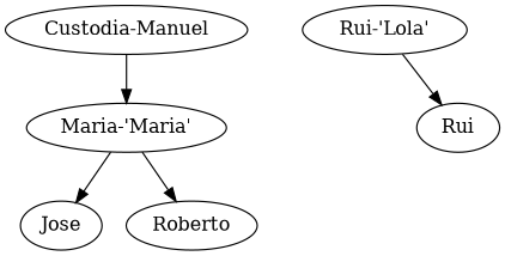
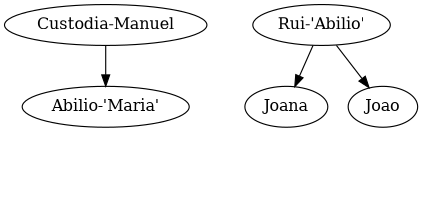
  digraph {
    "Custodia-Manuel"
-   "Abilio-'Maria'" [label="Maria-'Maria'"]
-   Jose
-   Roberto
-   "Rui-'Lola'"
-   Joao [label=Rui]
+   "Abilio-'Maria'"
+   "Rui-'Lola'" [label="Rui-'Abilio'"]
+   Joana
+   Joao
    "Custodia-Manuel" -> "Abilio-'Maria'"
-   "Abilio-'Maria'" -> Jose
-   "Abilio-'Maria'" -> Roberto
+   "Rui-'Lola'" -> Joana
    "Rui-'Lola'" -> Joao
  }
